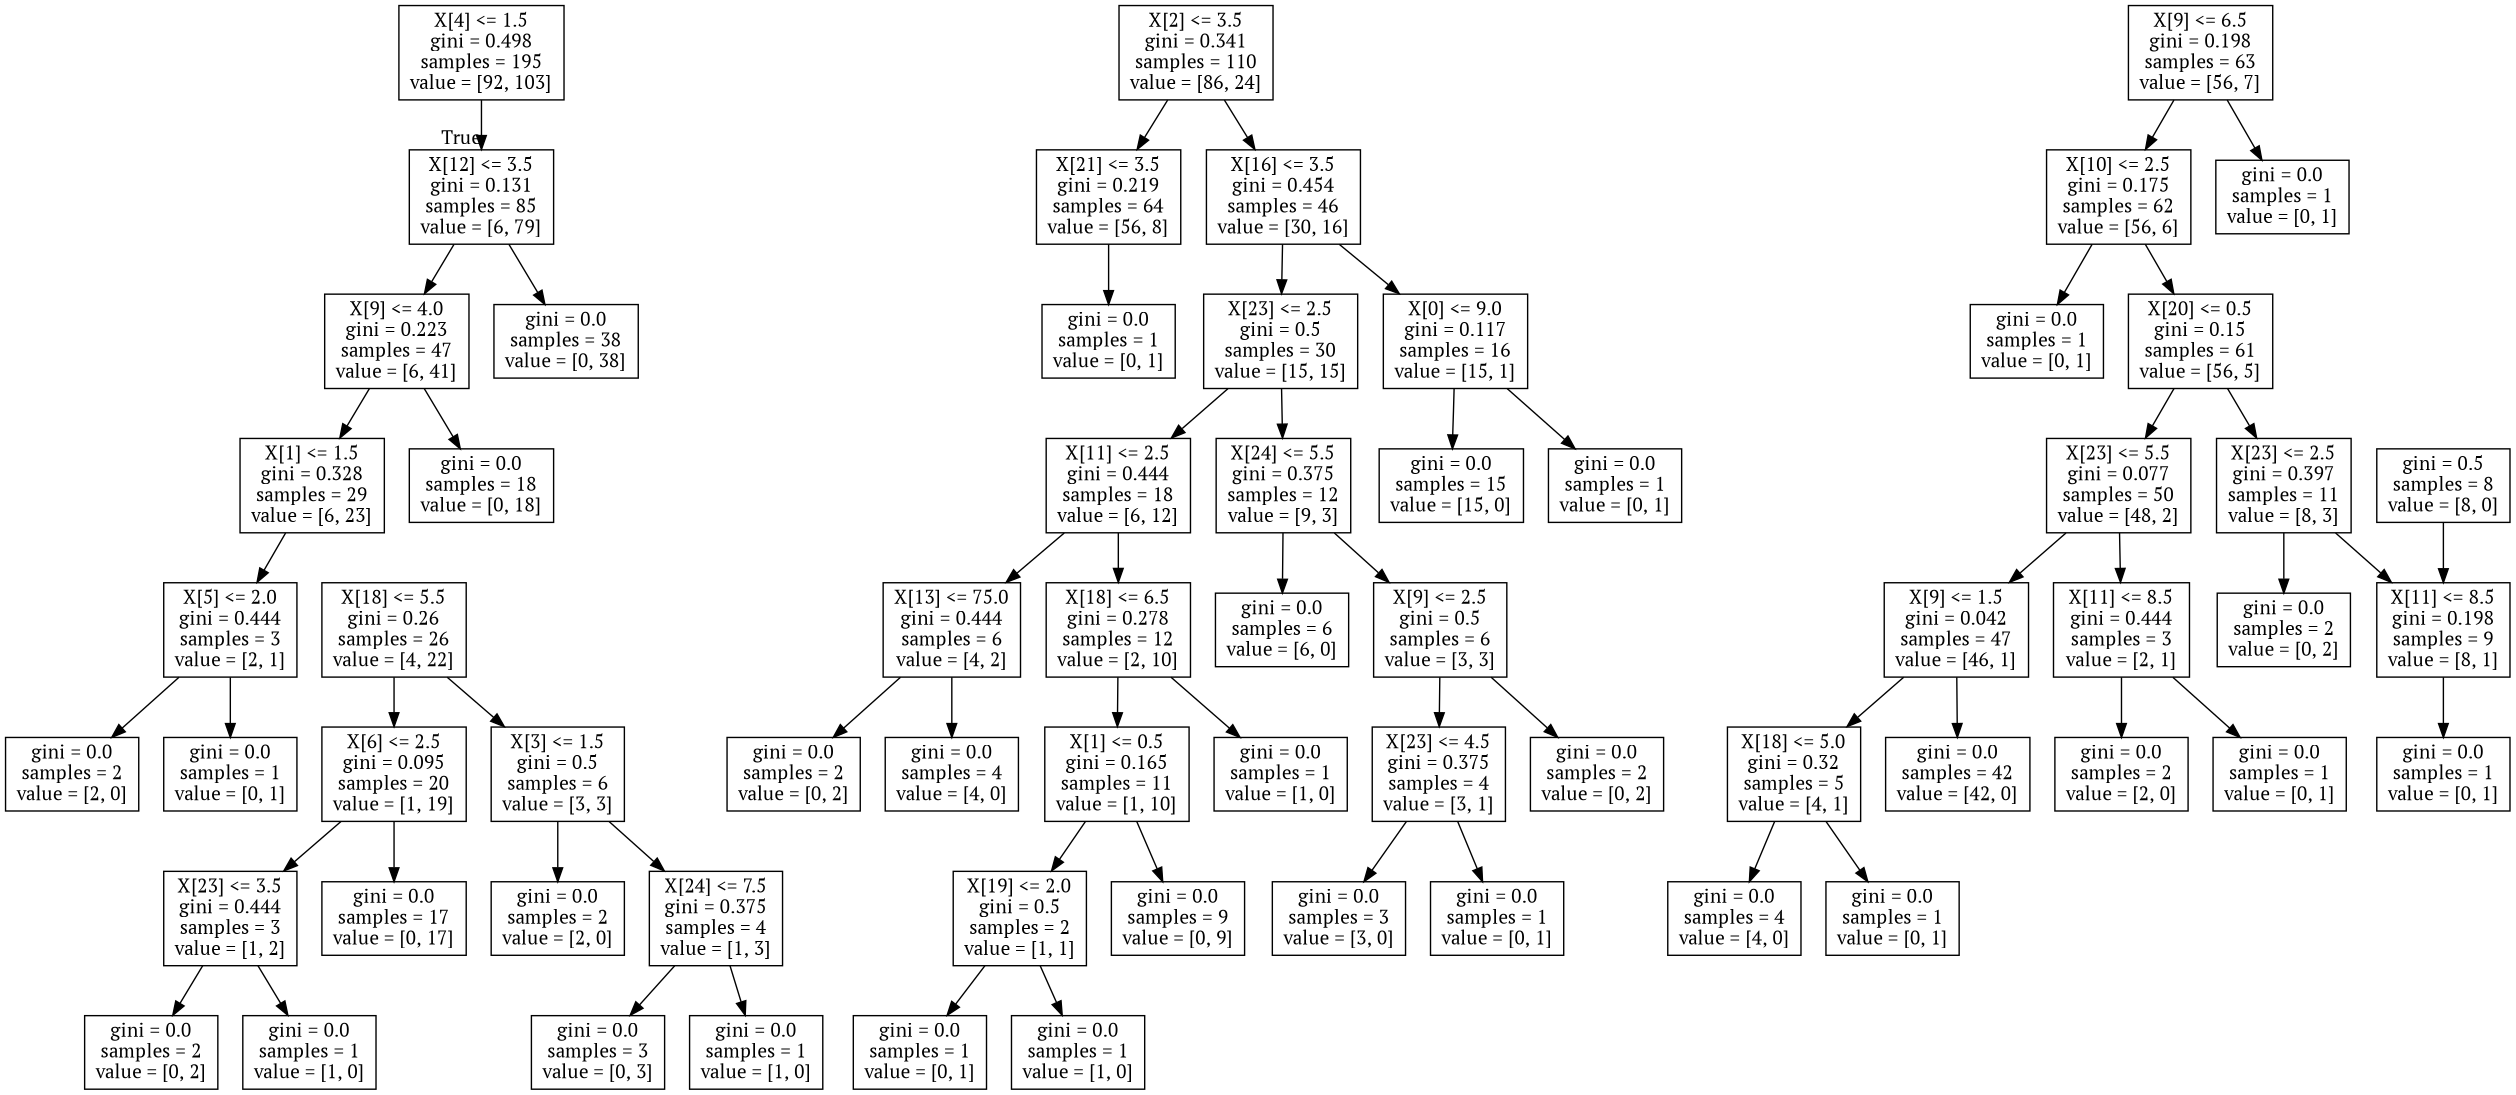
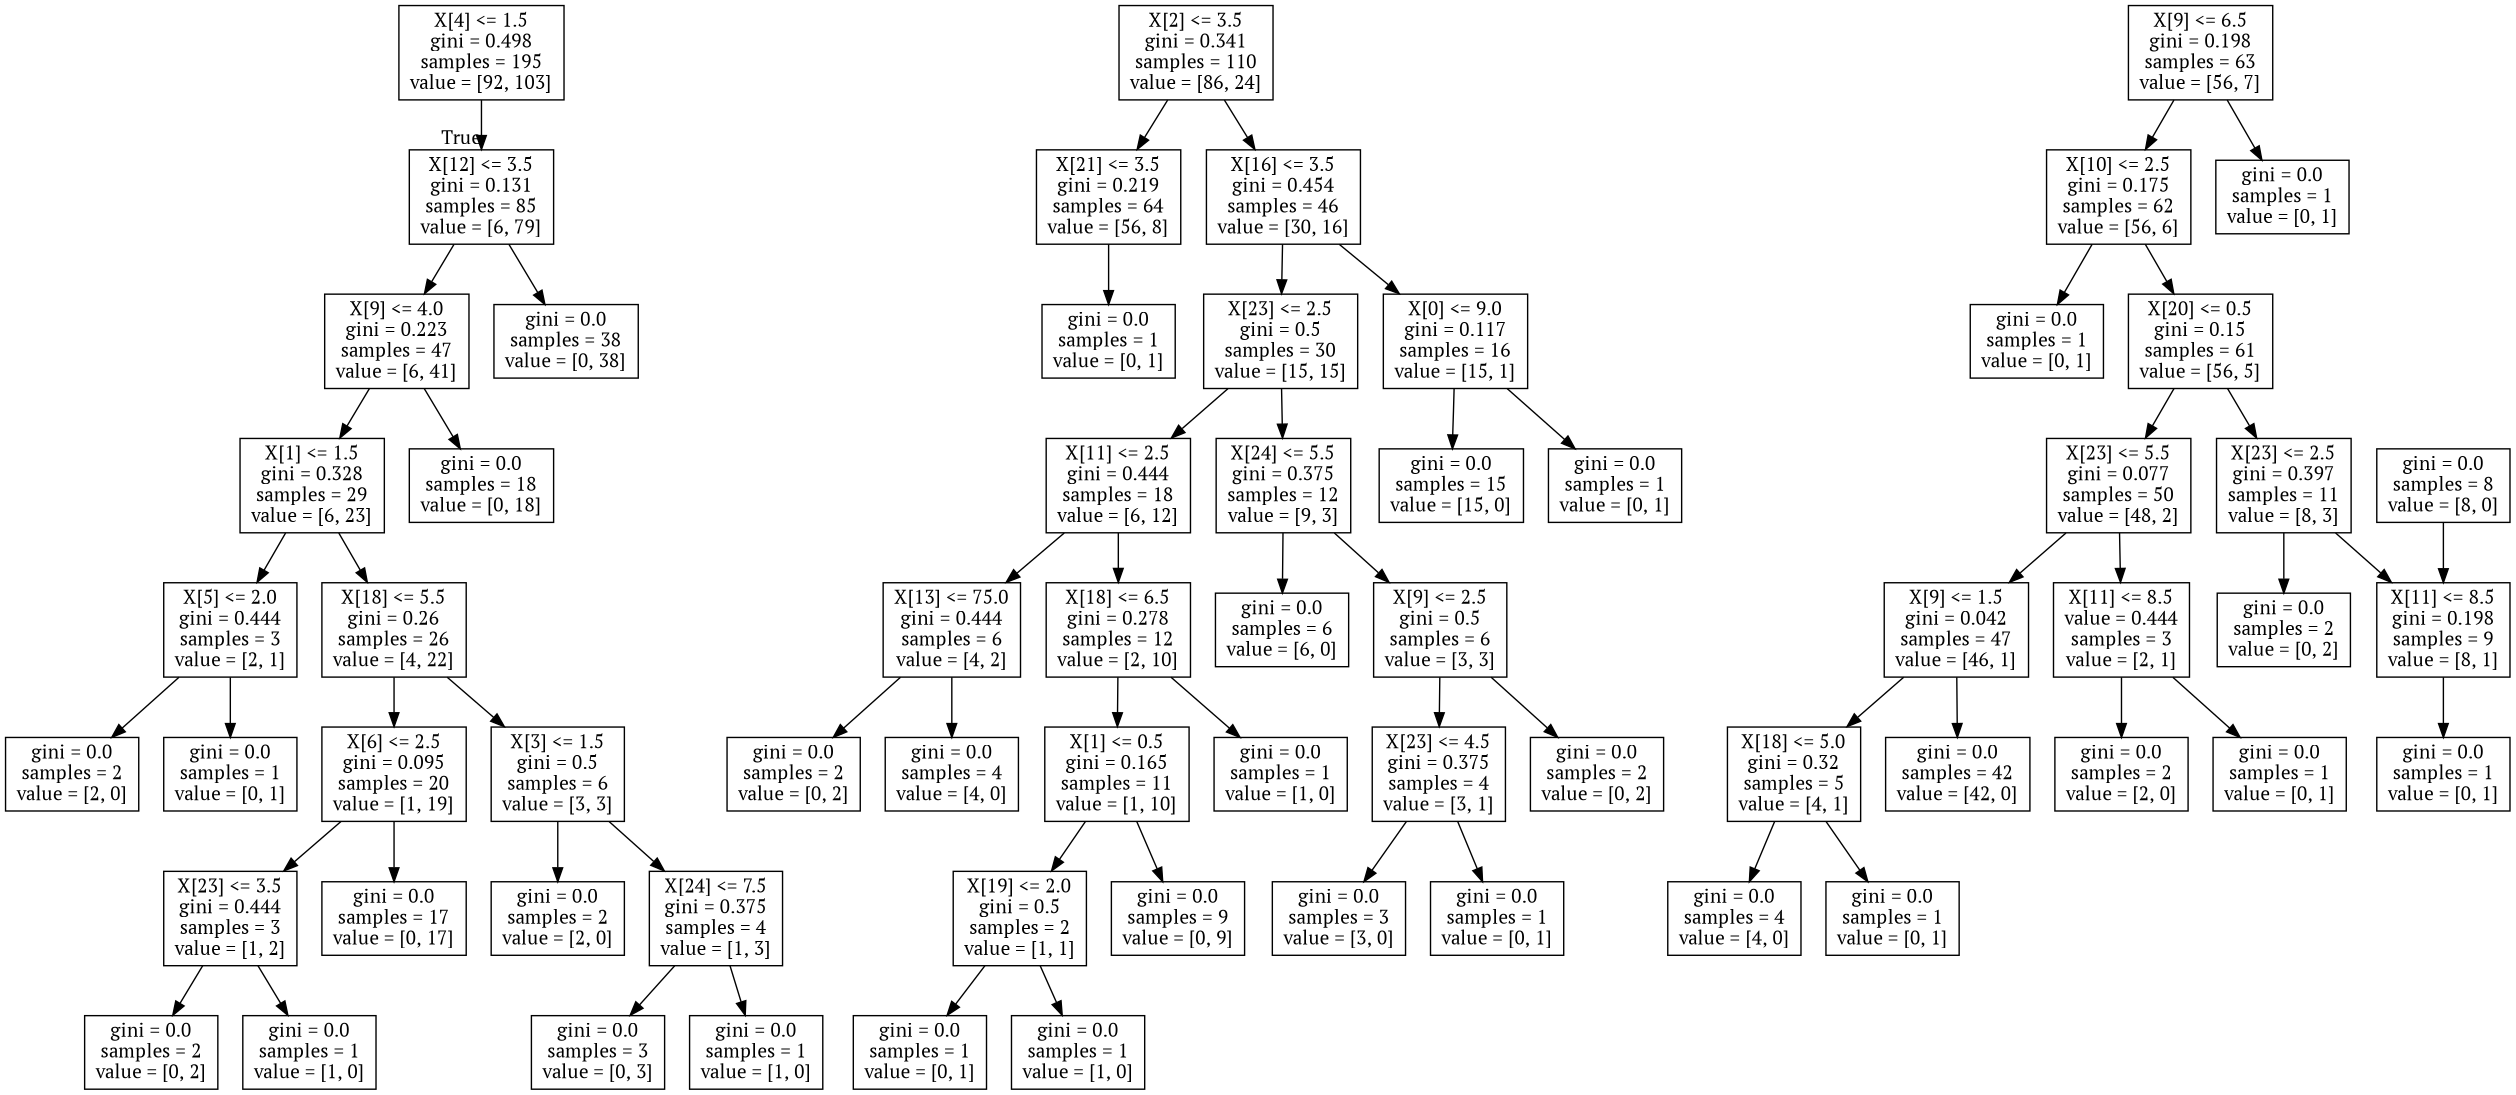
  digraph {
    fontname="PT Serif"
    node [fontname="PT Serif" shape=box]
    edge [fontname="PT Serif"]
    n1 [label="X[4] <= 1.5\ngini = 0.498\nsamples = 195\nvalue = [92, 103]"]
    n2 [label="X[12] <= 3.5\ngini = 0.131\nsamples = 85\nvalue = [6, 79]"]
    n3 [label="X[9] <= 4.0\ngini = 0.223\nsamples = 47\nvalue = [6, 41]"]
    n4 [label="gini = 0.0\nsamples = 38\nvalue = [0, 38]"]
    n5 [label="X[2] <= 3.5\ngini = 0.341\nsamples = 110\nvalue = [86, 24]"]
    n6 [label="X[21] <= 3.5\ngini = 0.219\nsamples = 64\nvalue = [56, 8]"]
    n7 [label="X[16] <= 3.5\ngini = 0.454\nsamples = 46\nvalue = [30, 16]"]
    n8 [label="X[1] <= 1.5\ngini = 0.328\nsamples = 29\nvalue = [6, 23]"]
    n9 [label="gini = 0.0\nsamples = 18\nvalue = [0, 18]"]
    n10 [label="X[5] <= 2.0\ngini = 0.444\nsamples = 3\nvalue = [2, 1]"]
    n11 [label="X[18] <= 5.5\ngini = 0.26\nsamples = 26\nvalue = [4, 22]"]
    n12 [label="gini = 0.0\nsamples = 2\nvalue = [2, 0]"]
    n13 [label="gini = 0.0\nsamples = 1\nvalue = [0, 1]"]
    n14 [label="X[6] <= 2.5\ngini = 0.095\nsamples = 20\nvalue = [1, 19]"]
    n15 [label="X[3] <= 1.5\ngini = 0.5\nsamples = 6\nvalue = [3, 3]"]
    n16 [label="X[23] <= 3.5\ngini = 0.444\nsamples = 3\nvalue = [1, 2]"]
    n17 [label="gini = 0.0\nsamples = 17\nvalue = [0, 17]"]
    n18 [label="gini = 0.0\nsamples = 2\nvalue = [2, 0]"]
    n19 [label="X[24] <= 7.5\ngini = 0.375\nsamples = 4\nvalue = [1, 3]"]
    n20 [label="gini = 0.0\nsamples = 2\nvalue = [0, 2]"]
    n21 [label="gini = 0.0\nsamples = 1\nvalue = [1, 0]"]
    n22 [label="gini = 0.0\nsamples = 3\nvalue = [0, 3]"]
    n23 [label="gini = 0.0\nsamples = 1\nvalue = [1, 0]"]
    n24 [label="gini = 0.0\nsamples = 1\nvalue = [0, 1]"]
    n25 [label="X[23] <= 2.5\ngini = 0.5\nsamples = 30\nvalue = [15, 15]"]
    n26 [label="X[0] <= 9.0\ngini = 0.117\nsamples = 16\nvalue = [15, 1]"]
    n27 [label="X[9] <= 6.5\ngini = 0.198\nsamples = 63\nvalue = [56, 7]"]
    n28 [label="X[10] <= 2.5\ngini = 0.175\nsamples = 62\nvalue = [56, 6]"]
    n29 [label="gini = 0.0\nsamples = 1\nvalue = [0, 1]"]
    n30 [label="gini = 0.0\nsamples = 1\nvalue = [0, 1]"]
    n31 [label="X[20] <= 0.5\ngini = 0.15\nsamples = 61\nvalue = [56, 5]"]
    n32 [label="X[23] <= 5.5\ngini = 0.077\nsamples = 50\nvalue = [48, 2]"]
    n33 [label="X[23] <= 2.5\ngini = 0.397\nsamples = 11\nvalue = [8, 3]"]
    n34 [label="X[9] <= 1.5\ngini = 0.042\nsamples = 47\nvalue = [46, 1]"]
-   n35 [label="X[11] <= 8.5\ngini = 0.444\nsamples = 3\nvalue = [2, 1]"]
+   n35 [label="X[11] <= 8.5\nvalue = 0.444\nsamples = 3\nvalue = [2, 1]"]
    n36 [label="gini = 0.0\nsamples = 2\nvalue = [0, 2]"]
    n37 [label="X[11] <= 8.5\ngini = 0.198\nsamples = 9\nvalue = [8, 1]"]
    n38 [label="X[18] <= 5.0\ngini = 0.32\nsamples = 5\nvalue = [4, 1]"]
    n39 [label="gini = 0.0\nsamples = 42\nvalue = [42, 0]"]
    n40 [label="gini = 0.0\nsamples = 2\nvalue = [2, 0]"]
    n41 [label="gini = 0.0\nsamples = 1\nvalue = [0, 1]"]
    n42 [label="gini = 0.0\nsamples = 4\nvalue = [4, 0]"]
    n43 [label="gini = 0.0\nsamples = 1\nvalue = [0, 1]"]
    n44 [label="gini = 0.0\nsamples = 1\nvalue = [0, 1]"]
-   n45 [label="gini = 0.5\nsamples = 8\nvalue = [8, 0]"]
+   n45 [label="gini = 0.0\nsamples = 8\nvalue = [8, 0]"]
    n46 [label="X[11] <= 2.5\ngini = 0.444\nsamples = 18\nvalue = [6, 12]"]
    n47 [label="X[24] <= 5.5\ngini = 0.375\nsamples = 12\nvalue = [9, 3]"]
    n48 [label="gini = 0.0\nsamples = 15\nvalue = [15, 0]"]
    n49 [label="gini = 0.0\nsamples = 1\nvalue = [0, 1]"]
    n50 [label="X[13] <= 75.0\ngini = 0.444\nsamples = 6\nvalue = [4, 2]"]
    n51 [label="X[18] <= 6.5\ngini = 0.278\nsamples = 12\nvalue = [2, 10]"]
    n52 [label="gini = 0.0\nsamples = 6\nvalue = [6, 0]"]
    n53 [label="X[9] <= 2.5\ngini = 0.5\nsamples = 6\nvalue = [3, 3]"]
    n54 [label="gini = 0.0\nsamples = 2\nvalue = [0, 2]"]
    n55 [label="gini = 0.0\nsamples = 4\nvalue = [4, 0]"]
    n56 [label="X[1] <= 0.5\ngini = 0.165\nsamples = 11\nvalue = [1, 10]"]
    n57 [label="gini = 0.0\nsamples = 1\nvalue = [1, 0]"]
    n58 [label="X[19] <= 2.0\ngini = 0.5\nsamples = 2\nvalue = [1, 1]"]
    n59 [label="gini = 0.0\nsamples = 9\nvalue = [0, 9]"]
    n60 [label="gini = 0.0\nsamples = 1\nvalue = [0, 1]"]
    n61 [label="gini = 0.0\nsamples = 1\nvalue = [1, 0]"]
    n62 [label="X[23] <= 4.5\ngini = 0.375\nsamples = 4\nvalue = [3, 1]"]
    n63 [label="gini = 0.0\nsamples = 2\nvalue = [0, 2]"]
    n64 [label="gini = 0.0\nsamples = 3\nvalue = [3, 0]"]
    n65 [label="gini = 0.0\nsamples = 1\nvalue = [0, 1]"]
    n1 -> n2 [headlabel=True labelangle=45 labeldistance=2.5]
    n2 -> n3
    n2 -> n4
    n3 -> n8
    n3 -> n9
    n5 -> n6
    n5 -> n7
    n6 -> n24
    n7 -> n25
    n7 -> n26
    n8 -> n10
+   n8 -> n11
    n10 -> n12
    n10 -> n13
    n11 -> n14
    n11 -> n15
    n14 -> n16
    n14 -> n17
    n15 -> n18
    n15 -> n19
    n16 -> n20
    n16 -> n21
    n19 -> n22
    n19 -> n23
    n25 -> n46
    n25 -> n47
    n26 -> n48
    n26 -> n49
    n27 -> n28
    n27 -> n29
    n28 -> n30
    n28 -> n31
    n31 -> n32
    n31 -> n33
    n32 -> n34
    n32 -> n35
    n33 -> n36
    n33 -> n37
    n34 -> n38
    n34 -> n39
    n35 -> n40
    n35 -> n41
    n37 -> n44
    n38 -> n42
    n38 -> n43
    n45 -> n37
    n46 -> n50
    n46 -> n51
    n47 -> n52
    n47 -> n53
    n50 -> n54
    n50 -> n55
    n51 -> n56
    n51 -> n57
    n53 -> n62
    n53 -> n63
    n56 -> n58
    n56 -> n59
    n58 -> n60
    n58 -> n61
    n62 -> n64
    n62 -> n65
  }
